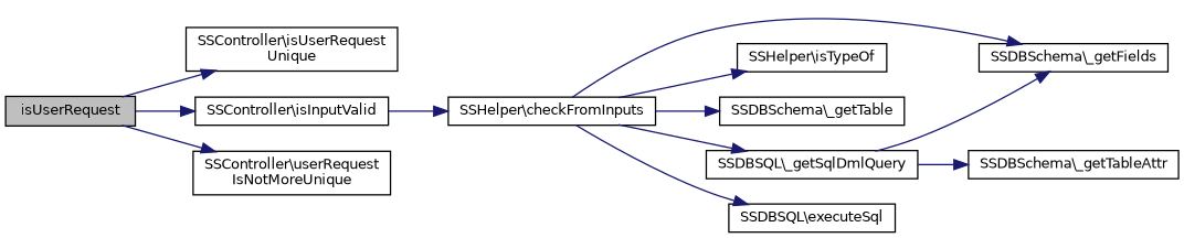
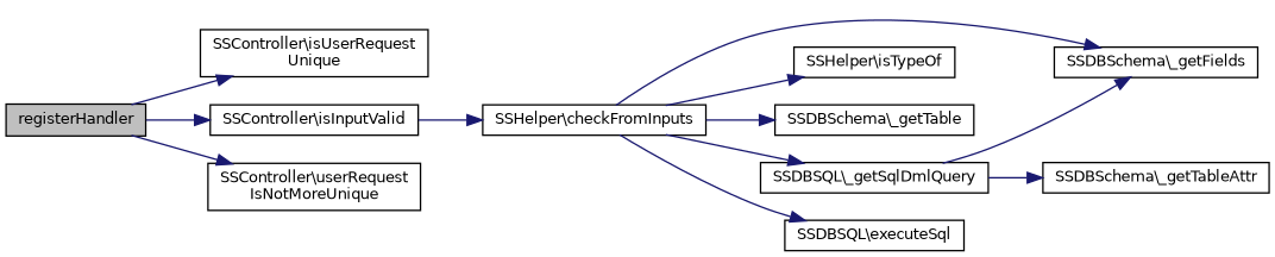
  digraph {
    rankdir=LR
    node [color=black fillcolor=white fontname=Helvetica fontsize=10 shape=record style=filled]
    edge [color=midnightblue fontname=Helvetica fontsize=10 labelfontname=Helvetica labelfontsize=10 style=solid]
-   n1 [fillcolor=grey75 fontcolor=black height=0.2 label=isUserRequest width=0.4]
+   n1 [fillcolor=grey75 fontcolor=black height=0.2 label=registerHandler width=0.4]
    n2 [height=0.2 label="SSController\\isUserRequest\lUnique" width=0.4]
    n3 [height=0.2 label="SSController\\isInputValid" width=0.4]
    n4 [height=0.2 label="SSController\\userRequest\lIsNotMoreUnique" width=0.4]
    n5 [height=0.2 label="SSHelper\\checkFromInputs" width=0.4]
    n6 [height=0.2 label="SSDBSchema\\_getFields" width=0.4]
    n7 [height=0.2 label="SSHelper\\isTypeOf" width=0.4]
    n8 [height=0.2 label="SSDBSchema\\_getTable" width=0.4]
    n9 [height=0.2 label="SSDBSQL\\_getSqlDmlQuery" width=0.4]
    n10 [height=0.2 label="SSDBSQL\\executeSql" width=0.4]
    n11 [height=0.2 label="SSDBSchema\\_getTableAttr" width=0.4]
    n1 -> n2
    n1 -> n3
    n1 -> n4
    n3 -> n5
    n5 -> n6
    n5 -> n7
    n5 -> n8
    n5 -> n9
    n5 -> n10
    n9 -> n6
    n9 -> n11
  }
